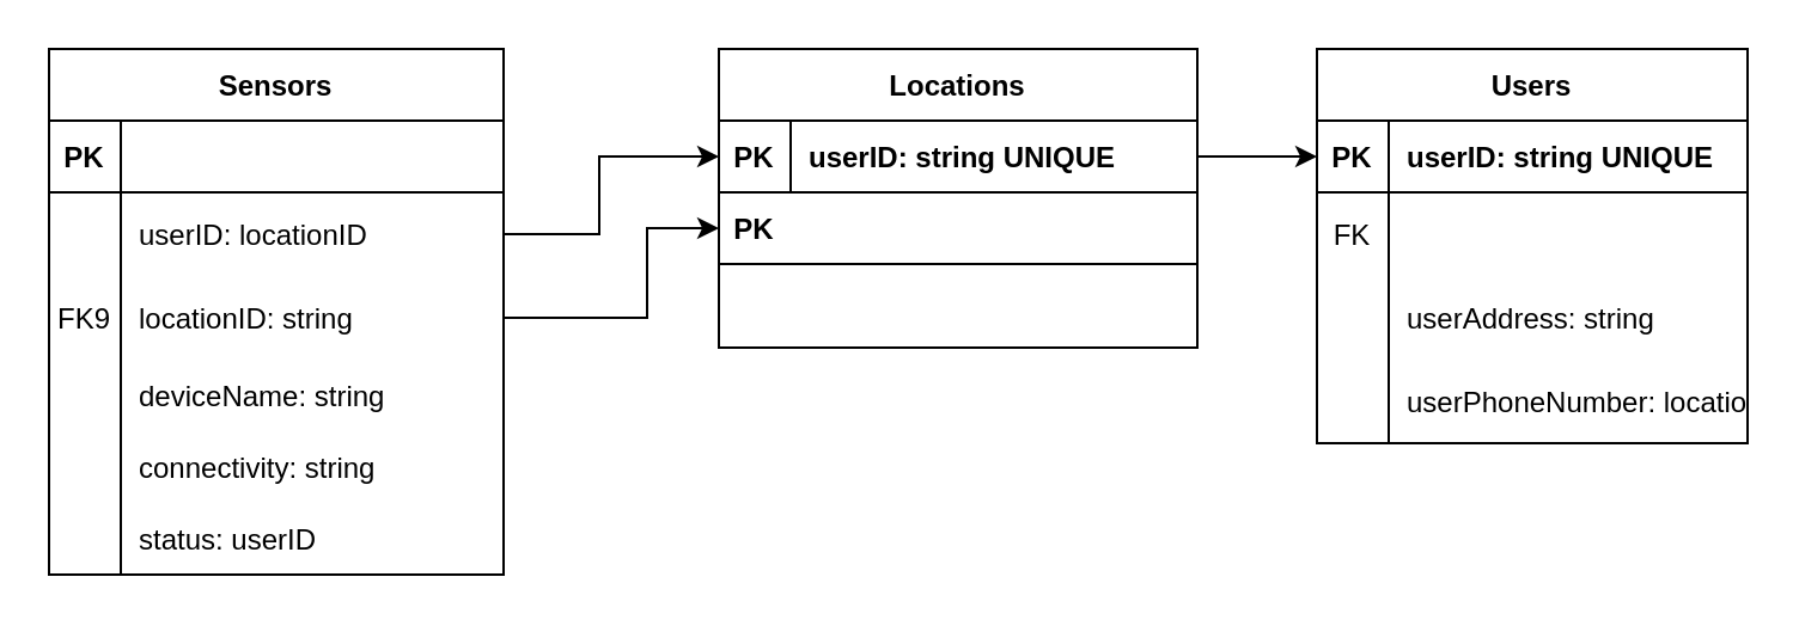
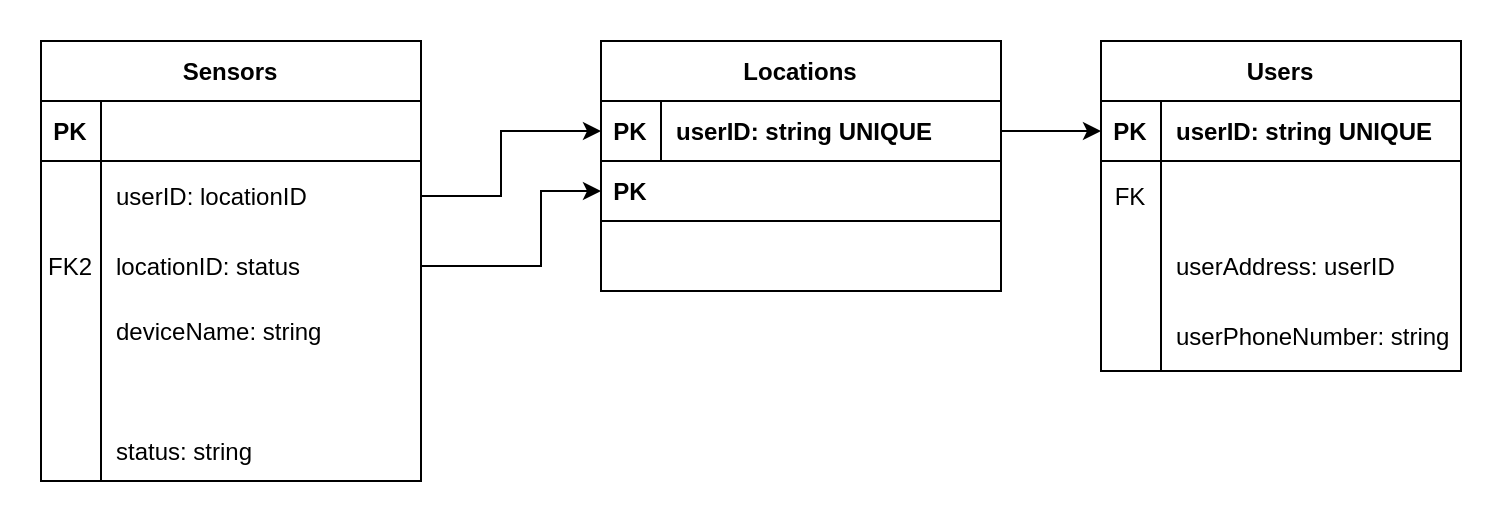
  <mxCell id="0" />
  <mxCell id="1" parent="0" />
  <mxCell id="2" value="Sensors" style="shape=table;startSize=30;container=1;collapsible=1;childLayout=tableLayout;fixedRows=1;rowLines=0;fontStyle=1;align=center;resizeLast=1;" parent="1" vertex="1"><mxGeometry x="20" y="20" width="190" height="220" as="geometry"><mxRectangle x="780" y="125" width="80" height="30" as="alternateBounds" /></mxGeometry></mxCell>
  <mxCell id="3" value="" style="shape=partialRectangle;collapsible=0;dropTarget=0;pointerEvents=0;fillColor=none;points=[[0,0.5],[1,0.5]];portConstraint=eastwest;top=0;left=0;right=0;bottom=1;" parent="2" vertex="1"><mxGeometry y="30" width="190" height="30" as="geometry" /></mxCell>
  <mxCell id="4" value="PK" style="shape=partialRectangle;overflow=hidden;connectable=0;fillColor=none;top=0;left=0;bottom=0;right=0;fontStyle=1;" parent="3" vertex="1"><mxGeometry width="30" height="30" as="geometry"><mxRectangle width="30" height="30" as="alternateBounds" /></mxGeometry></mxCell>
  <mxCell id="5" value="" style="shape=partialRectangle;collapsible=0;dropTarget=0;pointerEvents=0;fillColor=none;points=[[0,0.5],[1,0.5]];portConstraint=eastwest;top=0;left=0;right=0;bottom=0;" parent="2" vertex="1"><mxGeometry y="60" width="190" height="35" as="geometry" /></mxCell>
  <mxCell id="6" value="userID: locationID " style="shape=partialRectangle;overflow=hidden;connectable=0;fillColor=none;top=0;left=0;bottom=0;right=0;align=left;spacingLeft=6;" parent="5" vertex="1"><mxGeometry x="30" width="160" height="35" as="geometry"><mxRectangle width="160" height="35" as="alternateBounds" /></mxGeometry></mxCell>
  <mxCell id="7" value="" style="shape=partialRectangle;collapsible=0;dropTarget=0;pointerEvents=0;fillColor=none;points=[[0,0.5],[1,0.5]];portConstraint=eastwest;top=0;left=0;right=0;bottom=0;" parent="2" vertex="1"><mxGeometry y="95" width="190" height="35" as="geometry" /></mxCell>
- <mxCell id="8" value="FK9" style="shape=partialRectangle;overflow=hidden;connectable=0;fillColor=none;top=0;left=0;bottom=0;right=0;" parent="7" vertex="1"><mxGeometry width="30" height="35" as="geometry"><mxRectangle width="30" height="35" as="alternateBounds" /></mxGeometry></mxCell>
- <mxCell id="9" value="locationID: string " style="shape=partialRectangle;overflow=hidden;connectable=0;fillColor=none;top=0;left=0;bottom=0;right=0;align=left;spacingLeft=6;" parent="7" vertex="1"><mxGeometry x="30" width="160" height="35" as="geometry"><mxRectangle width="160" height="35" as="alternateBounds" /></mxGeometry></mxCell>
+ <mxCell id="8" value="FK2" style="shape=partialRectangle;overflow=hidden;connectable=0;fillColor=none;top=0;left=0;bottom=0;right=0;" parent="7" vertex="1"><mxGeometry width="30" height="35" as="geometry"><mxRectangle width="30" height="35" as="alternateBounds" /></mxGeometry></mxCell>
+ <mxCell id="9" value="locationID: status " style="shape=partialRectangle;overflow=hidden;connectable=0;fillColor=none;top=0;left=0;bottom=0;right=0;align=left;spacingLeft=6;" parent="7" vertex="1"><mxGeometry x="30" width="160" height="35" as="geometry"><mxRectangle width="160" height="35" as="alternateBounds" /></mxGeometry></mxCell>
  <mxCell id="10" value="" style="shape=partialRectangle;collapsible=0;dropTarget=0;pointerEvents=0;fillColor=none;points=[[0,0.5],[1,0.5]];portConstraint=eastwest;top=0;left=0;right=0;bottom=0;" parent="2" vertex="1"><mxGeometry y="130" width="190" height="30" as="geometry" /></mxCell>
  <mxCell id="11" value="" style="shape=partialRectangle;overflow=hidden;connectable=0;fillColor=none;top=0;left=0;bottom=0;right=0;" parent="10" vertex="1"><mxGeometry width="30" height="30" as="geometry"><mxRectangle width="30" height="30" as="alternateBounds" /></mxGeometry></mxCell>
  <mxCell id="12" value="deviceName: string" style="shape=partialRectangle;overflow=hidden;connectable=0;fillColor=none;top=0;left=0;bottom=0;right=0;align=left;spacingLeft=6;" parent="10" vertex="1"><mxGeometry x="30" width="160" height="30" as="geometry"><mxRectangle width="160" height="30" as="alternateBounds" /></mxGeometry></mxCell>
  <mxCell id="13" value="" style="shape=partialRectangle;collapsible=0;dropTarget=0;pointerEvents=0;fillColor=none;points=[[0,0.5],[1,0.5]];portConstraint=eastwest;top=0;left=0;right=0;bottom=0;" parent="2" vertex="1"><mxGeometry y="160" width="190" height="30" as="geometry" /></mxCell>
  <mxCell id="14" value="" style="shape=partialRectangle;overflow=hidden;connectable=0;fillColor=none;top=0;left=0;bottom=0;right=0;" parent="13" vertex="1"><mxGeometry width="30" height="30" as="geometry"><mxRectangle width="30" height="30" as="alternateBounds" /></mxGeometry></mxCell>
- <mxCell id="15" value="connectivity: string" style="shape=partialRectangle;overflow=hidden;connectable=0;fillColor=none;top=0;left=0;bottom=0;right=0;align=left;spacingLeft=6;" parent="13" vertex="1"><mxGeometry x="30" width="160" height="30" as="geometry"><mxRectangle width="160" height="30" as="alternateBounds" /></mxGeometry></mxCell>
  <mxCell id="16" value="" style="shape=partialRectangle;collapsible=0;dropTarget=0;pointerEvents=0;fillColor=none;points=[[0,0.5],[1,0.5]];portConstraint=eastwest;top=0;left=0;right=0;bottom=0;" parent="2" vertex="1"><mxGeometry y="190" width="190" height="30" as="geometry" /></mxCell>
  <mxCell id="17" value="" style="shape=partialRectangle;overflow=hidden;connectable=0;fillColor=none;top=0;left=0;bottom=0;right=0;" parent="16" vertex="1"><mxGeometry width="30" height="30" as="geometry"><mxRectangle width="30" height="30" as="alternateBounds" /></mxGeometry></mxCell>
- <mxCell id="18" value="status: userID " style="shape=partialRectangle;overflow=hidden;connectable=0;fillColor=none;top=0;left=0;bottom=0;right=0;align=left;spacingLeft=6;" parent="16" vertex="1"><mxGeometry x="30" width="160" height="30" as="geometry"><mxRectangle width="160" height="30" as="alternateBounds" /></mxGeometry></mxCell>
+ <mxCell id="18" value="status: string " style="shape=partialRectangle;overflow=hidden;connectable=0;fillColor=none;top=0;left=0;bottom=0;right=0;align=left;spacingLeft=6;" parent="16" vertex="1"><mxGeometry x="30" width="160" height="30" as="geometry"><mxRectangle width="160" height="30" as="alternateBounds" /></mxGeometry></mxCell>
  <mxCell id="19" value="Users" style="shape=table;startSize=30;container=1;collapsible=1;childLayout=tableLayout;fixedRows=1;rowLines=0;fontStyle=1;align=center;resizeLast=1;" parent="1" vertex="1"><mxGeometry x="550" y="20" width="180" height="165" as="geometry"><mxRectangle x="780" y="125" width="80" height="30" as="alternateBounds" /></mxGeometry></mxCell>
  <mxCell id="20" value="" style="shape=partialRectangle;collapsible=0;dropTarget=0;pointerEvents=0;fillColor=none;points=[[0,0.5],[1,0.5]];portConstraint=eastwest;top=0;left=0;right=0;bottom=1;" parent="19" vertex="1"><mxGeometry y="30" width="180" height="30" as="geometry" /></mxCell>
  <mxCell id="21" value="PK" style="shape=partialRectangle;overflow=hidden;connectable=0;fillColor=none;top=0;left=0;bottom=0;right=0;fontStyle=1;" parent="20" vertex="1"><mxGeometry width="30" height="30" as="geometry"><mxRectangle width="30" height="30" as="alternateBounds" /></mxGeometry></mxCell>
  <mxCell id="22" value="userID: string UNIQUE" style="shape=partialRectangle;overflow=hidden;connectable=0;fillColor=none;top=0;left=0;bottom=0;right=0;align=left;spacingLeft=6;fontStyle=1;" parent="20" vertex="1"><mxGeometry x="30" width="150" height="30" as="geometry"><mxRectangle width="150" height="30" as="alternateBounds" /></mxGeometry></mxCell>
  <mxCell id="23" value="" style="shape=partialRectangle;collapsible=0;dropTarget=0;pointerEvents=0;fillColor=none;points=[[0,0.5],[1,0.5]];portConstraint=eastwest;top=0;left=0;right=0;bottom=0;" parent="19" vertex="1"><mxGeometry y="60" width="180" height="35" as="geometry" /></mxCell>
  <mxCell id="24" value="FK" style="shape=partialRectangle;overflow=hidden;connectable=0;fillColor=none;top=0;left=0;bottom=0;right=0;" parent="23" vertex="1"><mxGeometry width="30" height="35" as="geometry"><mxRectangle width="30" height="35" as="alternateBounds" /></mxGeometry></mxCell>
  <mxCell id="25" value="" style="shape=partialRectangle;collapsible=0;dropTarget=0;pointerEvents=0;fillColor=none;points=[[0,0.5],[1,0.5]];portConstraint=eastwest;top=0;left=0;right=0;bottom=0;" parent="19" vertex="1"><mxGeometry y="95" width="180" height="35" as="geometry" /></mxCell>
  <mxCell id="26" value="" style="shape=partialRectangle;overflow=hidden;connectable=0;fillColor=none;top=0;left=0;bottom=0;right=0;" parent="25" vertex="1"><mxGeometry width="30" height="35" as="geometry"><mxRectangle width="30" height="35" as="alternateBounds" /></mxGeometry></mxCell>
- <mxCell id="27" value="userAddress: string " style="shape=partialRectangle;overflow=hidden;connectable=0;fillColor=none;top=0;left=0;bottom=0;right=0;align=left;spacingLeft=6;" parent="25" vertex="1"><mxGeometry x="30" width="150" height="35" as="geometry"><mxRectangle width="150" height="35" as="alternateBounds" /></mxGeometry></mxCell>
+ <mxCell id="27" value="userAddress: userID " style="shape=partialRectangle;overflow=hidden;connectable=0;fillColor=none;top=0;left=0;bottom=0;right=0;align=left;spacingLeft=6;" parent="25" vertex="1"><mxGeometry x="30" width="150" height="35" as="geometry"><mxRectangle width="150" height="35" as="alternateBounds" /></mxGeometry></mxCell>
  <mxCell id="28" value="" style="shape=partialRectangle;collapsible=0;dropTarget=0;pointerEvents=0;fillColor=none;points=[[0,0.5],[1,0.5]];portConstraint=eastwest;top=0;left=0;right=0;bottom=0;" parent="19" vertex="1"><mxGeometry y="130" width="180" height="35" as="geometry" /></mxCell>
  <mxCell id="29" value="" style="shape=partialRectangle;overflow=hidden;connectable=0;fillColor=none;top=0;left=0;bottom=0;right=0;" parent="28" vertex="1"><mxGeometry width="30" height="35" as="geometry"><mxRectangle width="30" height="35" as="alternateBounds" /></mxGeometry></mxCell>
- <mxCell id="30" value="userPhoneNumber: locationID " style="shape=partialRectangle;overflow=hidden;connectable=0;fillColor=none;top=0;left=0;bottom=0;right=0;align=left;spacingLeft=6;" parent="28" vertex="1"><mxGeometry x="30" width="150" height="35" as="geometry"><mxRectangle width="150" height="35" as="alternateBounds" /></mxGeometry></mxCell>
+ <mxCell id="30" value="userPhoneNumber: string " style="shape=partialRectangle;overflow=hidden;connectable=0;fillColor=none;top=0;left=0;bottom=0;right=0;align=left;spacingLeft=6;" parent="28" vertex="1"><mxGeometry x="30" width="150" height="35" as="geometry"><mxRectangle width="150" height="35" as="alternateBounds" /></mxGeometry></mxCell>
  <mxCell id="31" value="Locations" style="shape=table;startSize=30;container=1;collapsible=1;childLayout=tableLayout;fixedRows=1;rowLines=0;fontStyle=1;align=center;resizeLast=1;" parent="1" vertex="1"><mxGeometry x="300" y="20" width="200" height="125" as="geometry"><mxRectangle x="780" y="125" width="80" height="30" as="alternateBounds" /></mxGeometry></mxCell>
  <mxCell id="32" value="" style="shape=partialRectangle;collapsible=0;dropTarget=0;pointerEvents=0;fillColor=none;points=[[0,0.5],[1,0.5]];portConstraint=eastwest;top=0;left=0;right=0;bottom=1;" parent="31" vertex="1"><mxGeometry y="30" width="200" height="30" as="geometry" /></mxCell>
  <mxCell id="33" value="PK" style="shape=partialRectangle;overflow=hidden;connectable=0;fillColor=none;top=0;left=0;bottom=0;right=0;fontStyle=1;" parent="32" vertex="1"><mxGeometry width="30" height="30" as="geometry"><mxRectangle width="30" height="30" as="alternateBounds" /></mxGeometry></mxCell>
  <mxCell id="34" value="userID: string UNIQUE" style="shape=partialRectangle;overflow=hidden;connectable=0;fillColor=none;top=0;left=0;bottom=0;right=0;align=left;spacingLeft=6;fontStyle=1;" parent="32" vertex="1"><mxGeometry x="30" width="170" height="30" as="geometry"><mxRectangle width="170" height="30" as="alternateBounds" /></mxGeometry></mxCell>
  <mxCell id="35" value="" style="shape=partialRectangle;collapsible=0;dropTarget=0;pointerEvents=0;fillColor=none;points=[[0,0.5],[1,0.5]];portConstraint=eastwest;top=0;left=0;right=0;bottom=1;" parent="31" vertex="1"><mxGeometry y="60" width="200" height="30" as="geometry" /></mxCell>
  <mxCell id="36" value="PK" style="shape=partialRectangle;overflow=hidden;connectable=0;fillColor=none;top=0;left=0;bottom=0;right=0;fontStyle=1;" parent="35" vertex="1"><mxGeometry width="30" height="30" as="geometry"><mxRectangle width="30" height="30" as="alternateBounds" /></mxGeometry></mxCell>
  <mxCell id="37" value="" style="shape=partialRectangle;collapsible=0;dropTarget=0;pointerEvents=0;fillColor=none;points=[[0,0.5],[1,0.5]];portConstraint=eastwest;top=0;left=0;right=0;bottom=0;" parent="31" vertex="1"><mxGeometry y="90" width="200" height="35" as="geometry" /></mxCell>
  <mxCell id="38" value="" style="shape=partialRectangle;overflow=hidden;connectable=0;fillColor=none;top=0;left=0;bottom=0;right=0;" parent="37" vertex="1"><mxGeometry width="30" height="35" as="geometry"><mxRectangle width="30" height="35" as="alternateBounds" /></mxGeometry></mxCell>
  <mxCell id="39" style="edgeStyle=orthogonalEdgeStyle;rounded=0;orthogonalLoop=1;jettySize=auto;html=1;entryX=0;entryY=0.5;entryDx=0;entryDy=0;" parent="1" source="5" target="32" edge="1"><mxGeometry relative="1" as="geometry"><Array as="points"><mxPoint x="250" y="97" /><mxPoint x="250" y="65" /></Array></mxGeometry></mxCell>
  <mxCell id="40" style="edgeStyle=orthogonalEdgeStyle;rounded=0;orthogonalLoop=1;jettySize=auto;html=1;" parent="1" source="7" target="35" edge="1"><mxGeometry relative="1" as="geometry"><Array as="points"><mxPoint x="270" y="133" /><mxPoint x="270" y="95" /></Array></mxGeometry></mxCell>
  <mxCell id="41" style="edgeStyle=orthogonalEdgeStyle;rounded=0;orthogonalLoop=1;jettySize=auto;html=1;entryX=0;entryY=0.5;entryDx=0;entryDy=0;" parent="1" source="32" target="20" edge="1"><mxGeometry relative="1" as="geometry" /></mxCell>
